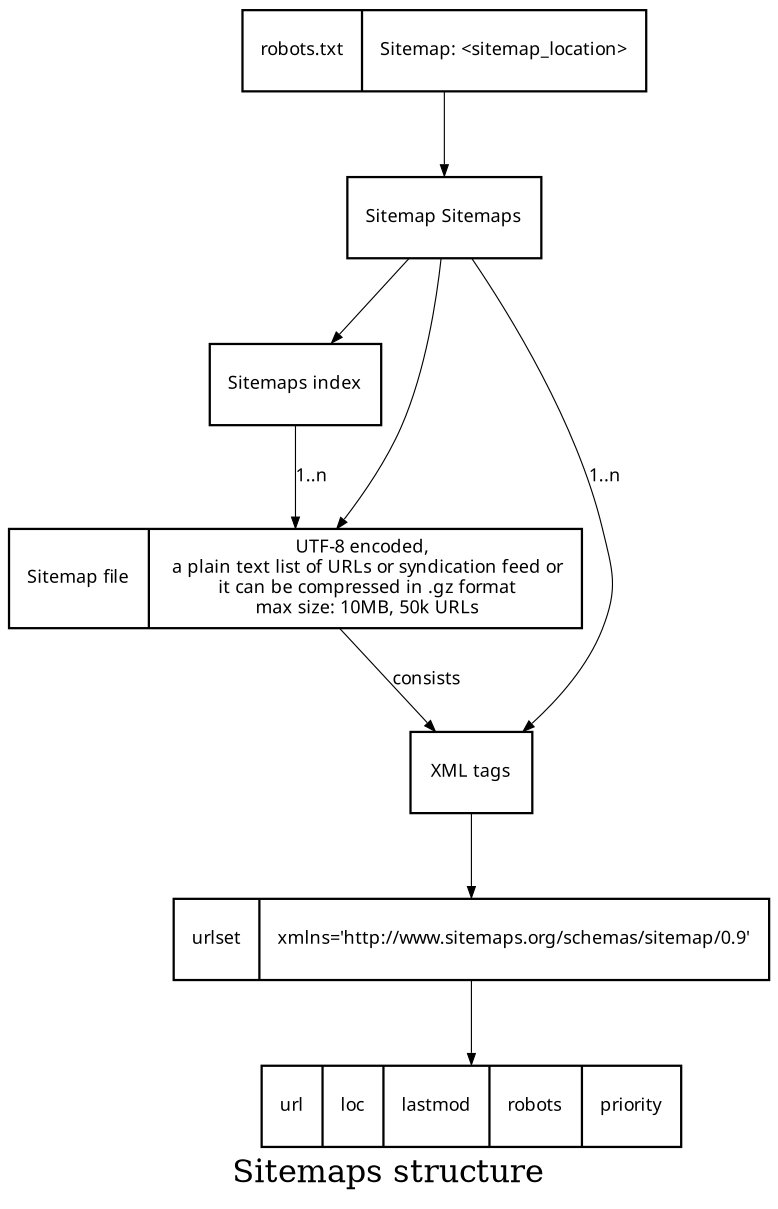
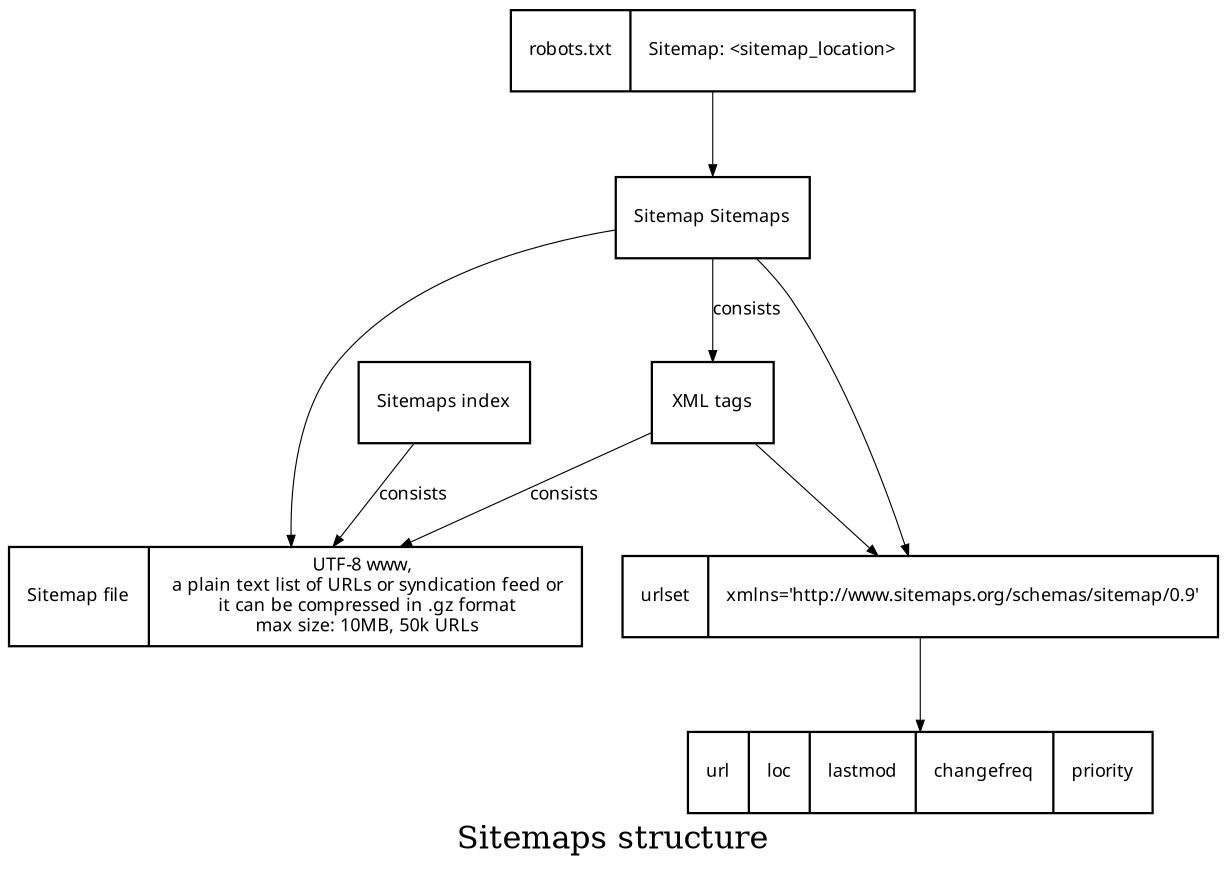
  digraph {
    label="Sitemaps structure"
    rankdir=TB
    node [fontname=Verdana fontsize=8 shape=record]
    edge [arrowsize=0.5 fontname=Verdana fontsize=8 penwidth=.5]
    n1 [label="robots.txt |                        Sitemap: \<sitemap_location\>"]
    n2 [label="Sitemap Sitemaps"]
    n3 [label="Sitemaps index"]
-   n4 [label="Sitemap file |                        UTF-8 encoded, \n                        a plain text list of URLs or syndication feed or\n                        it can be compressed in .gz format\n                        max size: 10MB, 50k URLs"]
+   n4 [label="Sitemap file |                        UTF-8 www, \n                        a plain text list of URLs or syndication feed or\n                        it can be compressed in .gz format\n                        max size: 10MB, 50k URLs"]
    n5 [label="XML tags"]
    n6 [label="urlset |                    xmlns='http://www.sitemaps.org/schemas/sitemap/0.9'"]
-   n7 [label="url |                loc |                lastmod |                robots |                priority"]
+   n7 [label="url |                loc |                lastmod |                changefreq |                priority"]
    n1 -> n2
-   n2 -> n3
+   n2 -> n6
    n2 -> n4
-   n2 -> n5 [label="1..n"]
-   n3 -> n4 [label="1..n"]
-   n4 -> n5 [label=consists]
+   n2 -> n5 [label=consists]
+   n3 -> n4 [label=consists]
+   n5 -> n4 [label=consists]
    n5 -> n6
    n6 -> n7
  }
